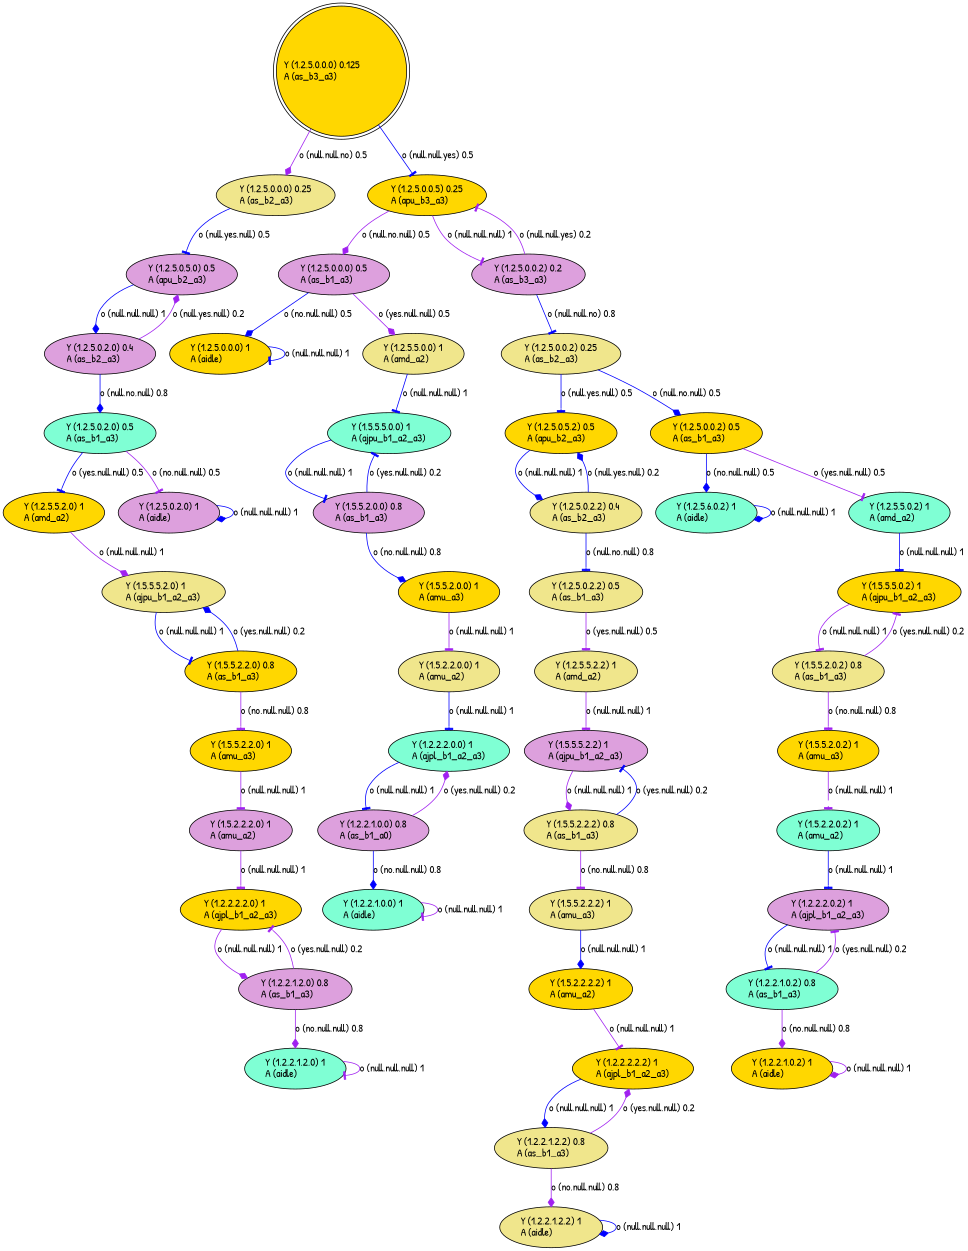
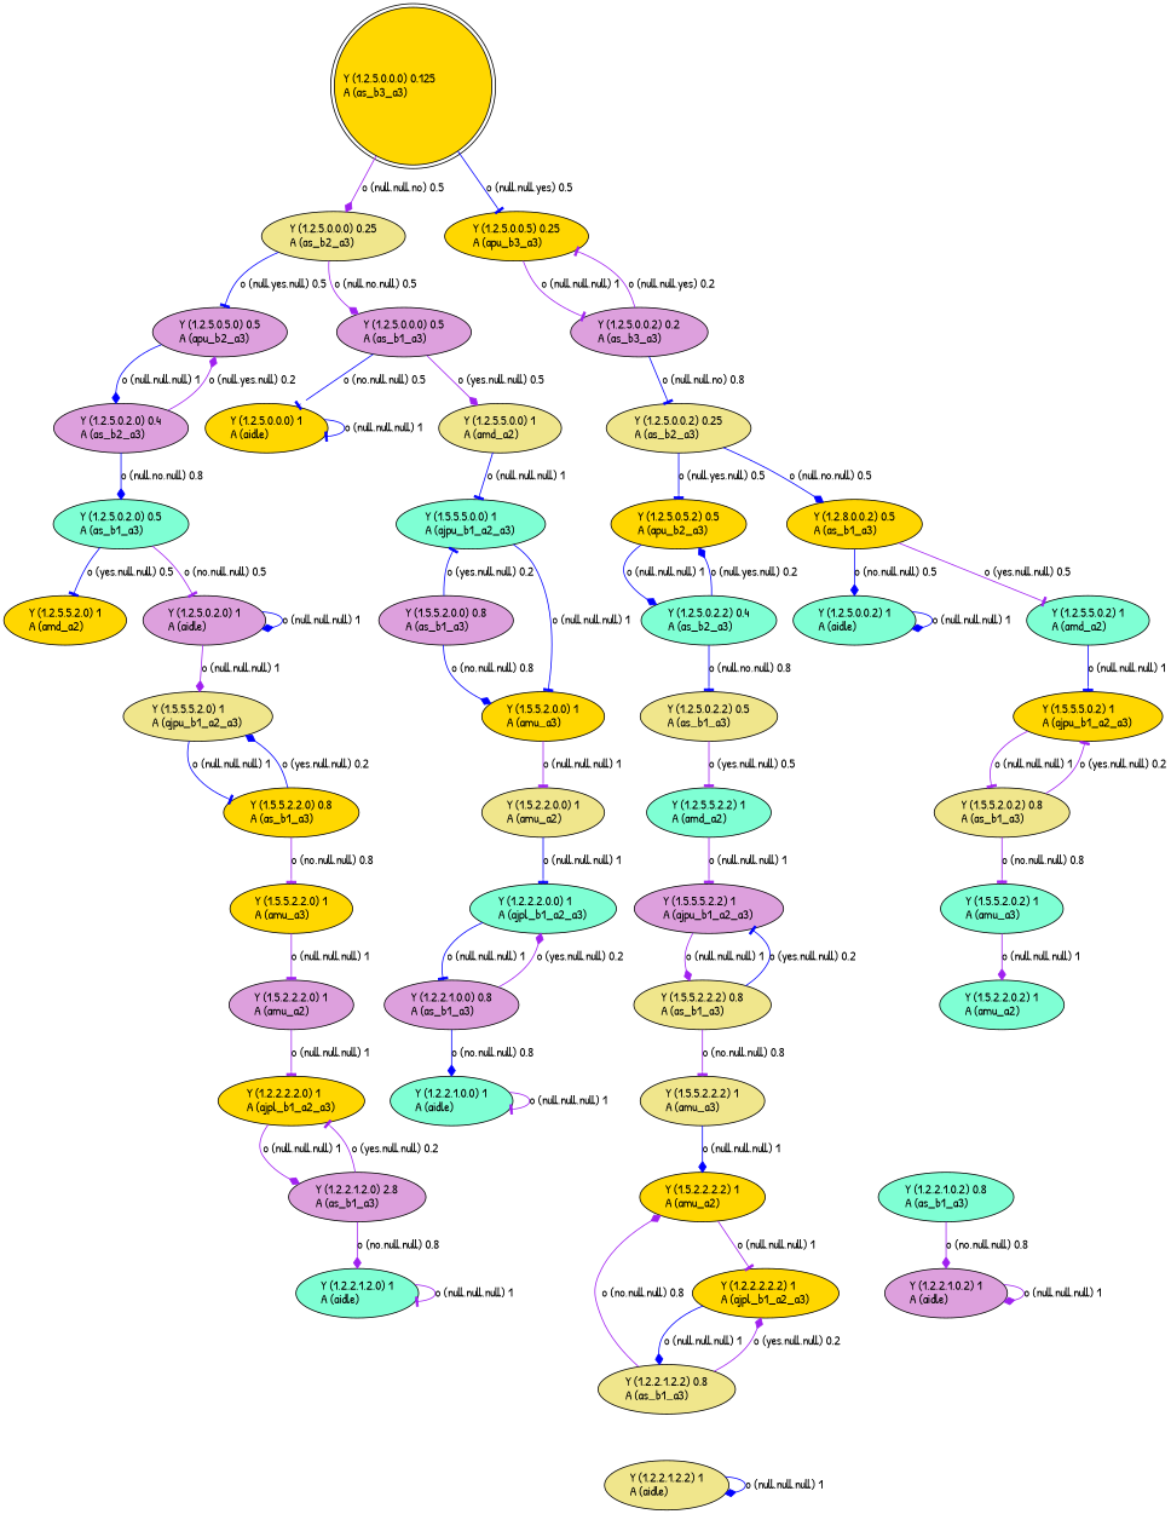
  digraph {
    fontname="Patrick Hand"
    node [fillcolor=gold fontname="Patrick Hand" style=filled]
    edge [arrowhead=tee color=purple fontname="Patrick Hand"]
    n1 [label="Y (1,2,5,0,0,0) 0.125\lA (as_b3_a3)\l" labeljust=l shape=doublecircle]
    n2 [fillcolor=khaki label="Y (1,2,5,0,0,0) 0.25\lA (as_b2_a3)\l"]
    n3 [label="Y (1,2,5,0,0,5) 0.25\lA (apu_b3_a3)\l"]
    n4 [fillcolor=plum label="Y (1,2,5,0,5,0) 0.5\lA (apu_b2_a3)\l"]
    n5 [fillcolor=plum label="Y (1,2,5,0,0,0) 0.5\lA (as_b1_a3)\l"]
    n6 [fillcolor=plum label="Y (1,2,5,0,0,2) 0.2\lA (as_b3_a3)\l"]
-   n7 [fillcolor=plum label="Y (1,2,2,2,0,2) 1\lA (ajpl_b1_a2_a3)\l"]
    n8 [fillcolor=aquamarine label="Y (1,2,2,1,0,2) 0.8\lA (as_b1_a3)\l"]
-   n9 [label="Y (1,2,2,1,0,2) 1\lA (aidle)\l"]
+   n9 [fillcolor=plum label="Y (1,2,2,1,0,2) 1\lA (aidle)\l"]
    n10 [fillcolor=aquamarine label="Y (1,5,5,5,0,0) 1\lA (ajpu_b1_a2_a3)\l"]
    n11 [fillcolor=plum label="Y (1,5,5,2,0,0) 0.8\lA (as_b1_a3)\l"]
    n12 [label="Y (1,5,5,2,0,0) 1\lA (amu_a3)\l"]
    n13 [label="Y (1,2,5,0,0,0) 1\lA (aidle)\l"]
    n14 [fillcolor=khaki label="Y (1,2,5,5,0,0) 1\lA (amd_a2)\l"]
    n15 [fillcolor=aquamarine label="Y (1,2,2,1,0,0) 1\lA (aidle)\l"]
    n16 [fillcolor=aquamarine label="Y (1,2,2,1,2,0) 1\lA (aidle)\l"]
-   n17 [fillcolor=plum label="Y (1,2,2,1,2,0) 0.8\lA (as_b1_a3)\l"]
+   n17 [fillcolor=plum label="Y (1,2,2,1,2,0) 2.8\lA (as_b1_a3)\l"]
    n18 [label="Y (1,2,2,2,2,0) 1\lA (ajpl_b1_a2_a3)\l"]
-   n19 [fillcolor=plum label="Y (1,2,2,1,0,0) 0.8\lA (as_b1_a0)\l"]
+   n19 [fillcolor=plum label="Y (1,2,2,1,0,0) 0.8\lA (as_b1_a3)\l"]
    n20 [fillcolor=aquamarine label="Y (1,2,2,2,0,0) 1\lA (ajpl_b1_a2_a3)\l"]
    n21 [fillcolor=plum label="Y (1,5,2,2,2,0) 1\lA (amu_a2)\l"]
    n22 [label="Y (1,5,5,2,2,0) 1\lA (amu_a3)\l"]
    n23 [label="Y (1,5,5,2,2,0) 0.8\lA (as_b1_a3)\l"]
    n24 [fillcolor=khaki label="Y (1,5,5,5,2,0) 1\lA (ajpu_b1_a2_a3)\l"]
    n25 [fillcolor=khaki label="Y (1,2,2,1,2,2) 1\lA (aidle)\l"]
    n26 [label="Y (1,5,5,5,0,2) 1\lA (ajpu_b1_a2_a3)\l"]
    n27 [fillcolor=khaki label="Y (1,5,5,2,0,2) 0.8\lA (as_b1_a3)\l"]
-   n28 [label="Y (1,5,5,2,0,2) 1\lA (amu_a3)\l"]
+   n28 [fillcolor=aquamarine label="Y (1,5,5,2,0,2) 1\lA (amu_a3)\l"]
    n29 [fillcolor=khaki label="Y (1,2,2,1,2,2) 0.8\lA (as_b1_a3)\l"]
    n30 [label="Y (1,2,2,2,2,2) 1\lA (ajpl_b1_a2_a3)\l"]
    n31 [label="Y (1,5,2,2,2,2) 1\lA (amu_a2)\l"]
-   n32 [fillcolor=aquamarine label="Y (1,2,5,6,0,2) 1\lA (aidle)\l"]
+   n32 [fillcolor=aquamarine label="Y (1,2,5,0,0,2) 1\lA (aidle)\l"]
    n33 [fillcolor=khaki label="Y (1,5,5,2,2,2) 1\lA (amu_a3)\l"]
    n34 [fillcolor=aquamarine label="Y (1,2,5,5,0,2) 1\lA (amd_a2)\l"]
    n35 [fillcolor=khaki label="Y (1,5,5,2,2,2) 0.8\lA (as_b1_a3)\l"]
    n36 [fillcolor=plum label="Y (1,5,5,5,2,2) 1\lA (ajpu_b1_a2_a3)\l"]
-   n37 [fillcolor=khaki label="Y (1,2,5,5,2,2) 1\lA (amd_a2)\l"]
+   n37 [fillcolor=aquamarine label="Y (1,2,5,5,2,2) 1\lA (amd_a2)\l"]
    n38 [fillcolor=khaki label="Y (1,2,5,0,2,2) 0.5\lA (as_b1_a3)\l"]
-   n39 [fillcolor=khaki label="Y (1,2,5,0,2,2) 0.4\lA (as_b2_a3)\l"]
+   n39 [fillcolor=aquamarine label="Y (1,2,5,0,2,2) 0.4\lA (as_b2_a3)\l"]
    n40 [label="Y (1,2,5,0,5,2) 0.5\lA (apu_b2_a3)\l"]
-   n41 [label="Y (1,2,5,0,0,2) 0.5\lA (as_b1_a3)\l"]
+   n41 [label="Y (1,2,8,0,0,2) 0.5\lA (as_b1_a3)\l"]
    n42 [fillcolor=khaki label="Y (1,2,5,0,0,2) 0.25\lA (as_b2_a3)\l"]
    n43 [fillcolor=plum label="Y (1,2,5,0,2,0) 0.4\lA (as_b2_a3)\l"]
    n44 [label="Y (1,2,5,5,2,0) 1\lA (amd_a2)\l"]
    n45 [fillcolor=plum label="Y (1,2,5,0,2,0) 1\lA (aidle)\l"]
    n46 [fillcolor=aquamarine label="Y (1,2,5,0,2,0) 0.5\lA (as_b1_a3)\l"]
    n47 [fillcolor=khaki label="Y (1,5,2,2,0,0) 1\lA (amu_a2)\l"]
    n48 [fillcolor=aquamarine label="Y (1,5,2,2,0,2) 1\lA (amu_a2)\l"]
    n1 -> n2 [arrowhead=diamond label="o (null,null,no) 0.5\l"]
    n1 -> n3 [color=blue label="o (null,null,yes) 0.5\l"]
    n2 -> n4 [color=blue label="o (null,yes,null) 0.5\l"]
-   n3 -> n5 [arrowhead=diamond label="o (null,no,null) 0.5\l"]
+   n2 -> n5 [arrowhead=diamond label="o (null,no,null) 0.5\l"]
    n3 -> n6 [label="o (null,null,null) 1\l"]
    n4 -> n43 [arrowhead=diamond color=blue label="o (null,null,null) 1\l"]
-   n5 -> n13 [arrowhead=diamond color=blue label="o (no,null,null) 0.5\l"]
+   n5 -> n13 [color=blue label="o (no,null,null) 0.5\l"]
    n5 -> n14 [arrowhead=diamond label="o (yes,null,null) 0.5\l"]
    n6 -> n3 [label="o (null,null,yes) 0.2\l"]
    n6 -> n42 [color=blue label="o (null,null,no) 0.8\l"]
-   n7 -> n8 [color=blue label="o (null,null,null) 1\l"]
-   n8 -> n7 [label="o (yes,null,null) 0.2\l"]
    n8 -> n9 [arrowhead=diamond label="o (no,null,null) 0.8\l"]
    n9 -> n9 [arrowhead=diamond label="o (null,null,null) 1\l"]
-   n10 -> n11 [color=blue label="o (null,null,null) 1\l"]
+   n10 -> n12 [color=blue label="o (null,null,null) 1\l"]
    n11 -> n10 [color=blue label="o (yes,null,null) 0.2\l"]
    n11 -> n12 [arrowhead=diamond color=blue label="o (no,null,null) 0.8\l"]
    n12 -> n47 [label="o (null,null,null) 1\l"]
    n13 -> n13 [color=blue label="o (null,null,null) 1\l"]
    n14 -> n10 [color=blue label="o (null,null,null) 1\l"]
    n15 -> n15 [label="o (null,null,null) 1\l"]
    n16 -> n16 [label="o (null,null,null) 1\l"]
    n17 -> n16 [arrowhead=diamond label="o (no,null,null) 0.8\l"]
    n17 -> n18 [label="o (yes,null,null) 0.2\l"]
    n18 -> n17 [arrowhead=diamond label="o (null,null,null) 1\l"]
    n19 -> n15 [arrowhead=diamond color=blue label="o (no,null,null) 0.8\l"]
    n19 -> n20 [arrowhead=diamond label="o (yes,null,null) 0.2\l"]
    n20 -> n19 [color=blue label="o (null,null,null) 1\l"]
    n21 -> n18 [label="o (null,null,null) 1\l"]
    n22 -> n21 [label="o (null,null,null) 1\l"]
    n23 -> n22 [label="o (no,null,null) 0.8\l"]
    n23 -> n24 [arrowhead=diamond color=blue label="o (yes,null,null) 0.2\l"]
    n24 -> n23 [color=blue label="o (null,null,null) 1\l"]
    n25 -> n25 [arrowhead=diamond color=blue label="o (null,null,null) 1\l"]
    n26 -> n27 [label="o (null,null,null) 1\l"]
    n27 -> n26 [label="o (yes,null,null) 0.2\l"]
    n27 -> n28 [label="o (no,null,null) 0.8\l"]
-   n28 -> n48 [label="o (null,null,null) 1\l"]
-   n29 -> n25 [arrowhead=diamond label="o (no,null,null) 0.8\l"]
+   n28 -> n48 [arrowhead=diamond label="o (null,null,null) 1\l"]
+   n29 -> n31 [arrowhead=diamond label="o (no,null,null) 0.8\l"]
    n29 -> n30 [arrowhead=diamond label="o (yes,null,null) 0.2\l"]
    n30 -> n29 [arrowhead=diamond color=blue label="o (null,null,null) 1\l"]
    n31 -> n30 [label="o (null,null,null) 1\l"]
    n32 -> n32 [arrowhead=diamond color=blue label="o (null,null,null) 1\l"]
    n33 -> n31 [arrowhead=diamond color=blue label="o (null,null,null) 1\l"]
    n34 -> n26 [color=blue label="o (null,null,null) 1\l"]
    n35 -> n33 [label="o (no,null,null) 0.8\l"]
    n35 -> n36 [color=blue label="o (yes,null,null) 0.2\l"]
    n36 -> n35 [arrowhead=diamond label="o (null,null,null) 1\l"]
    n37 -> n36 [label="o (null,null,null) 1\l"]
    n38 -> n37 [label="o (yes,null,null) 0.5\l"]
    n39 -> n38 [color=blue label="o (null,no,null) 0.8\l"]
    n39 -> n40 [arrowhead=diamond color=blue label="o (null,yes,null) 0.2\l"]
    n40 -> n39 [arrowhead=diamond color=blue label="o (null,null,null) 1\l"]
    n41 -> n32 [arrowhead=diamond color=blue label="o (no,null,null) 0.5\l"]
    n41 -> n34 [label="o (yes,null,null) 0.5\l"]
    n42 -> n40 [color=blue label="o (null,yes,null) 0.5\l"]
    n42 -> n41 [arrowhead=diamond color=blue label="o (null,no,null) 0.5\l"]
    n43 -> n4 [arrowhead=diamond label="o (null,yes,null) 0.2\l"]
    n43 -> n46 [arrowhead=diamond color=blue label="o (null,no,null) 0.8\l"]
-   n44 -> n24 [arrowhead=diamond label="o (null,null,null) 1\l"]
+   n45 -> n24 [arrowhead=diamond label="o (null,null,null) 1\l"]
    n45 -> n45 [arrowhead=diamond color=blue label="o (null,null,null) 1\l"]
    n46 -> n44 [color=blue label="o (yes,null,null) 0.5\l"]
    n46 -> n45 [label="o (no,null,null) 0.5\l"]
    n47 -> n20 [color=blue label="o (null,null,null) 1\l"]
-   n48 -> n7 [color=blue label="o (null,null,null) 1\l"]
  }
